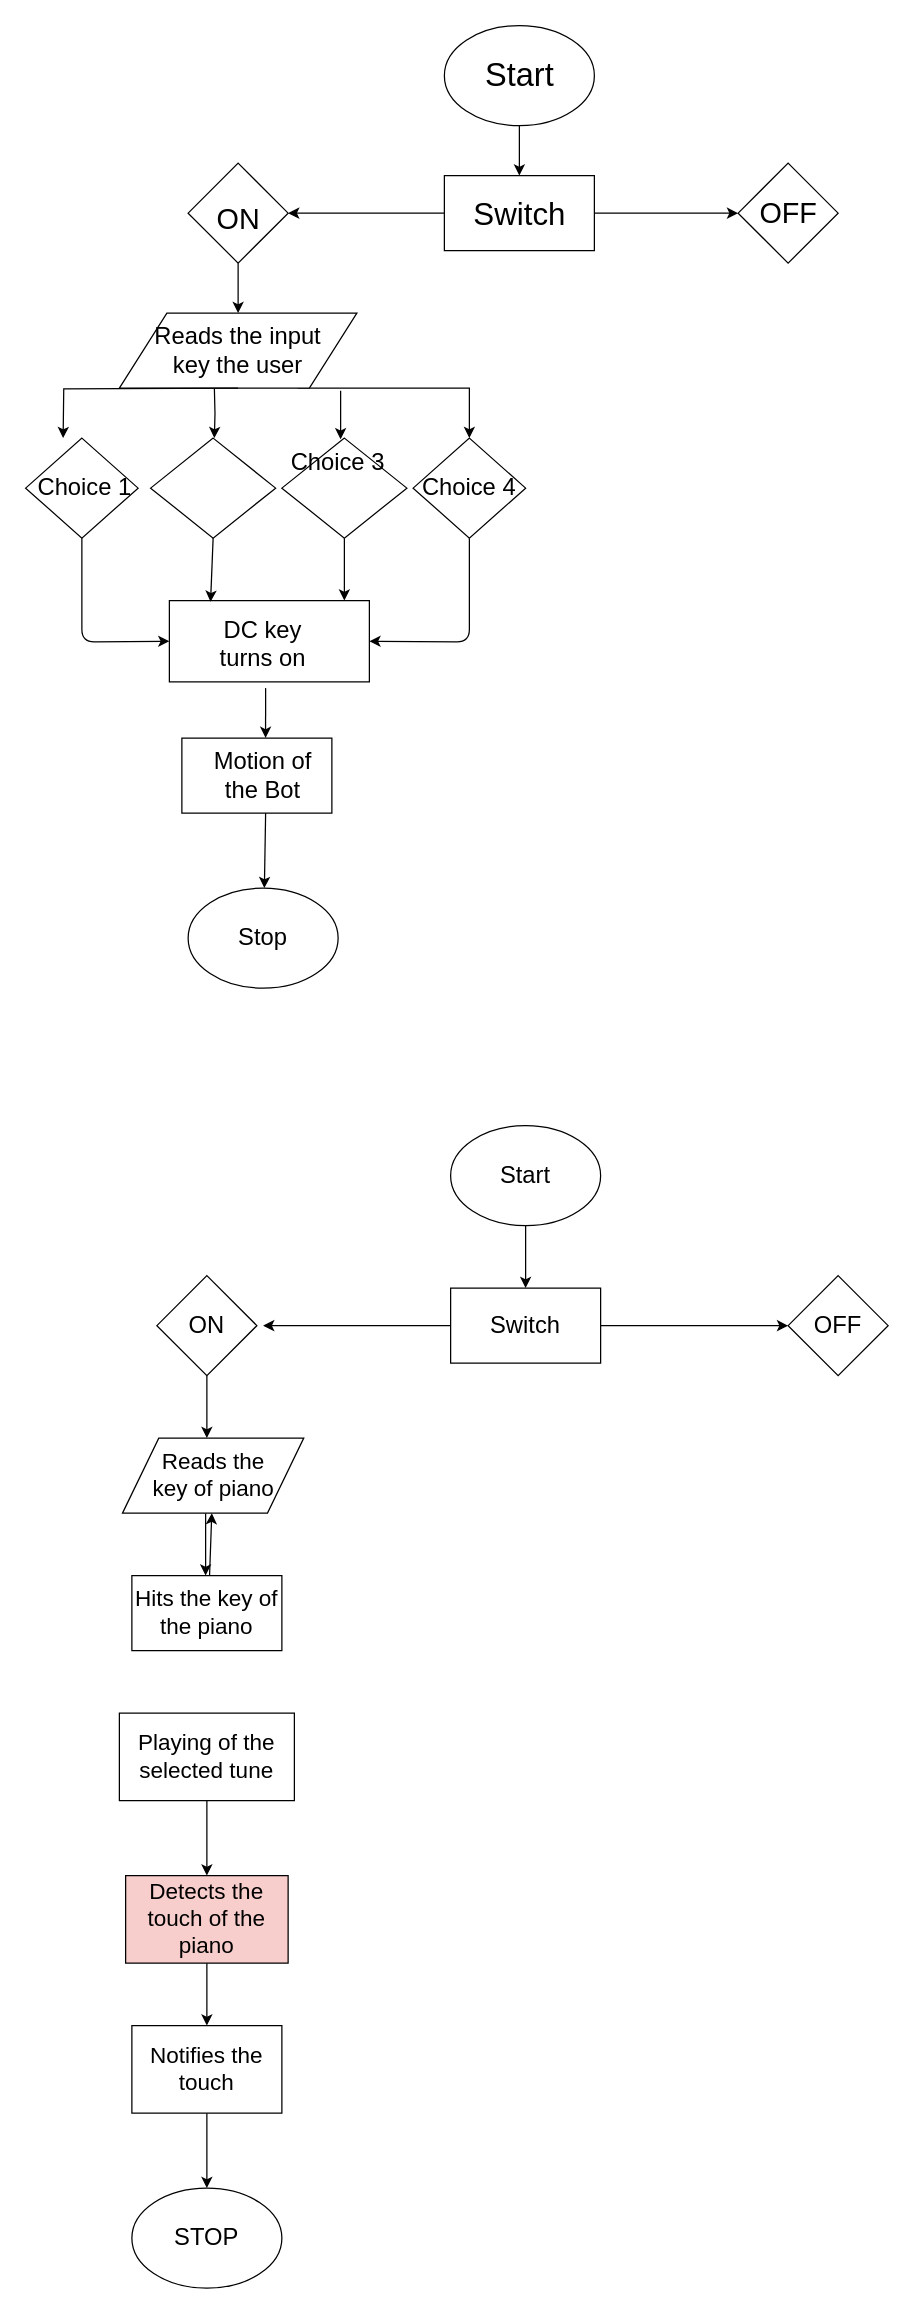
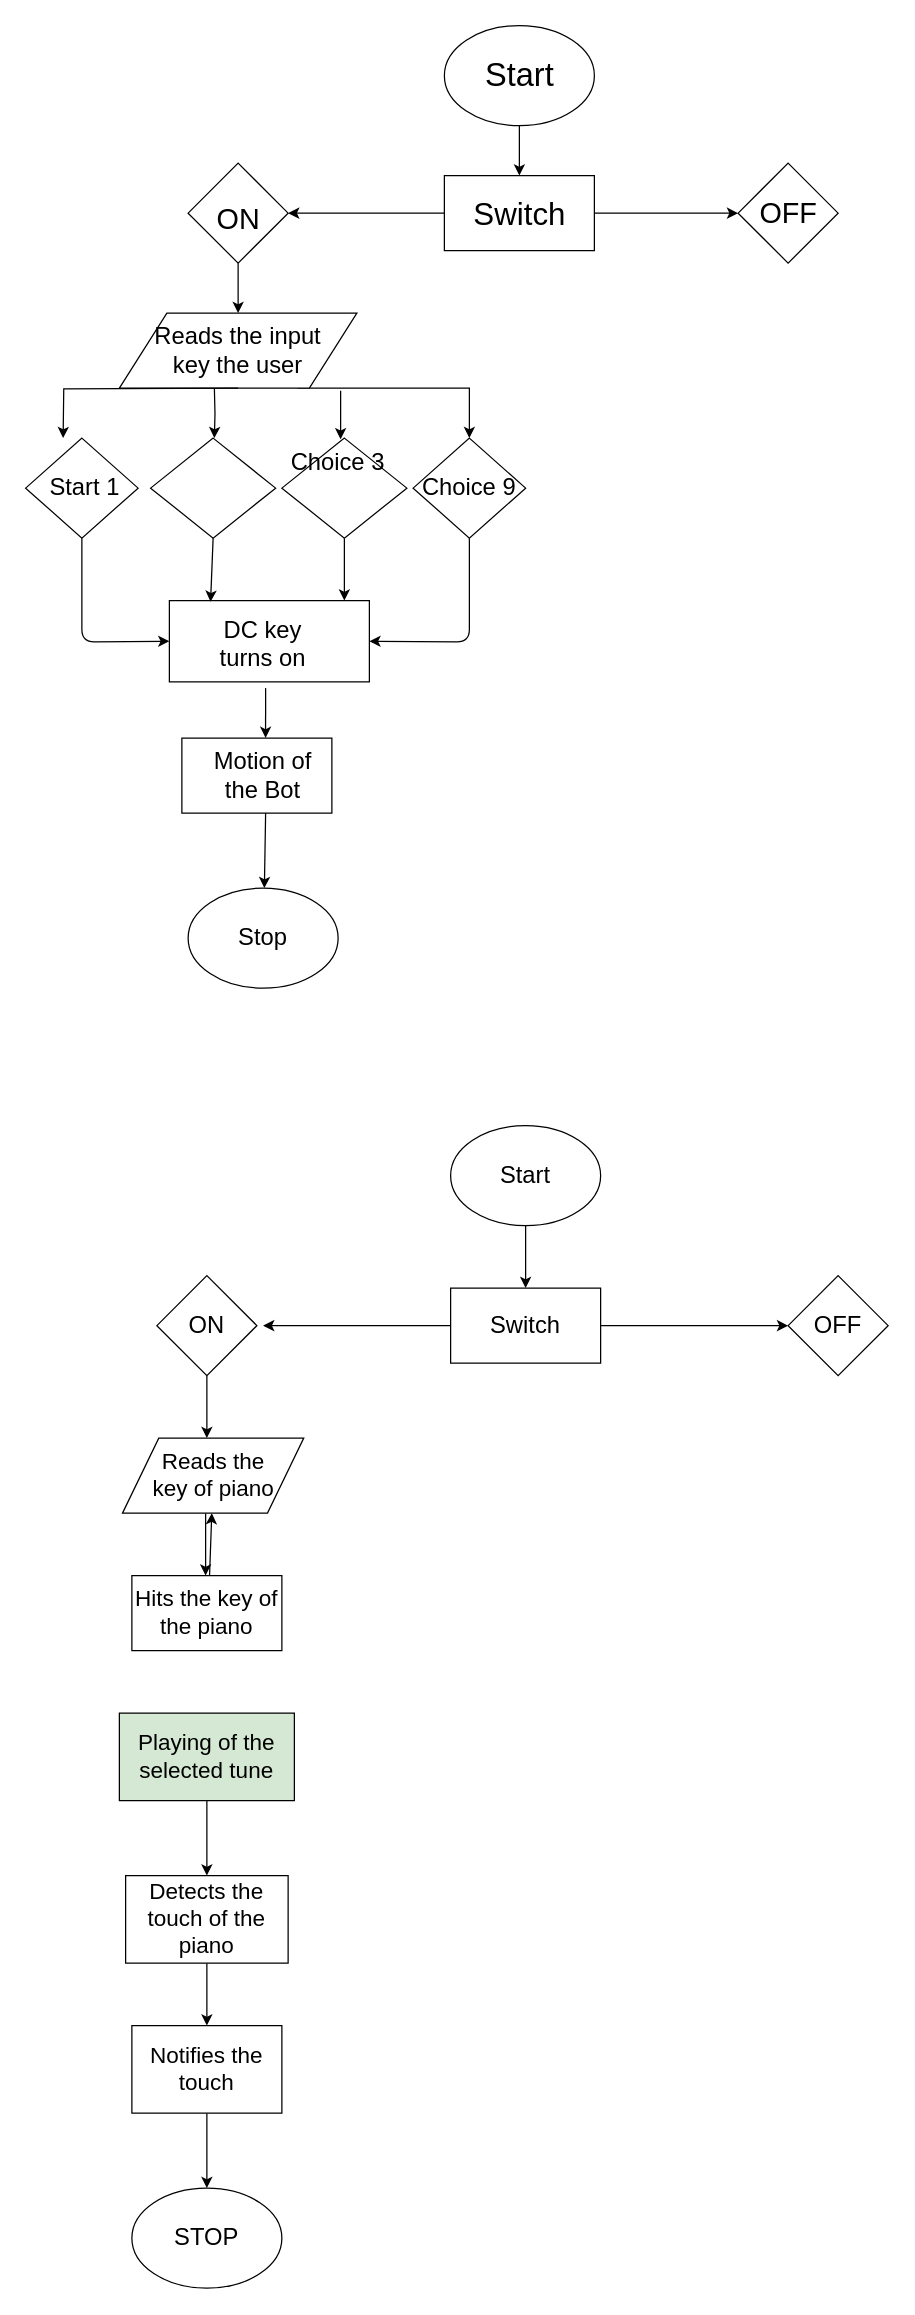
  <mxCell id="0" />
  <mxCell id="1" parent="0" />
  <mxCell id="2" value="" style="rhombus;whiteSpace=wrap;html=1;shadow=0;fontFamily=Helvetica;fontSize=19;align=center;" vertex="1" parent="1"><mxGeometry x="330" y="350" width="90" height="80" as="geometry" /></mxCell>
  <mxCell id="3" style="edgeStyle=orthogonalEdgeStyle;rounded=0;orthogonalLoop=1;jettySize=auto;html=1;exitX=0.5;exitY=1;exitDx=0;exitDy=0;fontFamily=Helvetica;fontSize=26;" parent="1" source="4" edge="1"><mxGeometry relative="1" as="geometry"><mxPoint x="415" y="140" as="targetPoint" /></mxGeometry></mxCell>
  <mxCell id="4" value="" style="ellipse;whiteSpace=wrap;html=1;fontStyle=1;fontFamily=Helvetica;align=center;" parent="1" vertex="1"><mxGeometry x="355" y="20" width="120" height="80" as="geometry" /></mxCell>
  <mxCell id="5" value="Start" style="text;html=1;resizable=0;autosize=1;align=center;verticalAlign=middle;points=[];fillColor=none;strokeColor=none;rounded=0;fontFamily=Helvetica;fontSize=26;" parent="1" vertex="1"><mxGeometry x="395" y="50" width="40" height="20" as="geometry" /></mxCell>
  <mxCell id="6" style="rounded=0;orthogonalLoop=1;jettySize=auto;html=1;exitX=0;exitY=0.5;exitDx=0;exitDy=0;fontFamily=Helvetica;fontSize=25;" parent="1" source="8" edge="1"><mxGeometry relative="1" as="geometry"><mxPoint x="230" y="170" as="targetPoint" /></mxGeometry></mxCell>
  <mxCell id="7" style="edgeStyle=none;rounded=0;orthogonalLoop=1;jettySize=auto;html=1;exitX=1;exitY=0.5;exitDx=0;exitDy=0;fontFamily=Helvetica;fontSize=25;" parent="1" source="8" edge="1"><mxGeometry relative="1" as="geometry"><mxPoint x="590" y="170" as="targetPoint" /></mxGeometry></mxCell>
  <mxCell id="8" value="" style="rounded=0;whiteSpace=wrap;html=1;fontFamily=Helvetica;fontSize=26;align=center;" parent="1" vertex="1"><mxGeometry x="355" y="140" width="120" height="60" as="geometry" /></mxCell>
  <mxCell id="9" value="Switch" style="text;html=1;resizable=0;autosize=1;align=center;verticalAlign=middle;points=[];fillColor=none;strokeColor=none;rounded=0;fontFamily=Helvetica;fontSize=25;" parent="1" vertex="1"><mxGeometry x="370" y="150" width="90" height="40" as="geometry" /></mxCell>
  <mxCell id="10" style="edgeStyle=none;rounded=0;orthogonalLoop=1;jettySize=auto;html=1;exitX=0.5;exitY=1;exitDx=0;exitDy=0;fontFamily=Helvetica;fontSize=23;" parent="1" source="11" edge="1"><mxGeometry relative="1" as="geometry"><mxPoint x="190" y="250" as="targetPoint" /></mxGeometry></mxCell>
  <mxCell id="11" value="" style="rhombus;whiteSpace=wrap;html=1;fontFamily=Helvetica;fontSize=25;align=center;" parent="1" vertex="1"><mxGeometry x="150" y="130" width="80" height="80" as="geometry" /></mxCell>
  <mxCell id="12" value="" style="rhombus;whiteSpace=wrap;html=1;fontFamily=Helvetica;fontSize=25;align=center;" parent="1" vertex="1"><mxGeometry x="590" y="130" width="80" height="80" as="geometry" /></mxCell>
  <mxCell id="13" value="OFF" style="text;html=1;resizable=0;autosize=1;align=center;verticalAlign=middle;points=[];fillColor=none;strokeColor=none;rounded=0;fontFamily=Helvetica;fontSize=23;" parent="1" vertex="1"><mxGeometry x="595" y="150" width="70" height="40" as="geometry" /></mxCell>
  <mxCell id="14" value="ON" style="text;html=1;resizable=0;autosize=1;align=center;verticalAlign=middle;points=[];fillColor=none;strokeColor=none;rounded=0;fontFamily=Helvetica;fontSize=23;" parent="1" vertex="1"><mxGeometry x="165" y="160" width="50" height="30" as="geometry" /></mxCell>
  <mxCell id="15" style="edgeStyle=orthogonalEdgeStyle;rounded=0;orthogonalLoop=1;jettySize=auto;html=1;entryX=0.75;entryY=0;entryDx=0;entryDy=0;fontFamily=Helvetica;fontSize=19;" edge="1" parent="1"><mxGeometry relative="1" as="geometry"><mxPoint x="171" y="310" as="sourcePoint" /><mxPoint x="171" y="350" as="targetPoint" /></mxGeometry></mxCell>
  <mxCell id="16" style="edgeStyle=orthogonalEdgeStyle;rounded=0;orthogonalLoop=1;jettySize=auto;html=1;exitX=0.75;exitY=1;exitDx=0;exitDy=0;entryX=0.5;entryY=0;entryDx=0;entryDy=0;fontFamily=Helvetica;fontSize=19;" edge="1" parent="1" source="17" target="2"><mxGeometry relative="1" as="geometry"><Array as="points"><mxPoint x="375" y="310" /></Array></mxGeometry></mxCell>
  <mxCell id="17" value="" style="shape=parallelogram;perimeter=parallelogramPerimeter;whiteSpace=wrap;html=1;shadow=0;fontFamily=Helvetica;fontSize=19;align=center;" vertex="1" parent="1"><mxGeometry x="95" y="250" width="190" height="60" as="geometry" /></mxCell>
  <mxCell id="18" style="edgeStyle=orthogonalEdgeStyle;rounded=0;orthogonalLoop=1;jettySize=auto;html=1;entryX=0.125;entryY=0;entryDx=0;entryDy=0;entryPerimeter=0;fontFamily=Helvetica;fontSize=19;" edge="1" parent="1"><mxGeometry relative="1" as="geometry"><mxPoint x="190" y="310" as="sourcePoint" /><mxPoint x="50" y="350" as="targetPoint" /></mxGeometry></mxCell>
  <mxCell id="19" value="Reads the input key the user" style="text;html=1;strokeColor=none;fillColor=none;align=center;verticalAlign=middle;whiteSpace=wrap;rounded=0;shadow=0;fontFamily=Helvetica;fontSize=19;" vertex="1" parent="1"><mxGeometry x="110" y="260" width="160" height="40" as="geometry" /></mxCell>
- <mxCell id="20" value="Choice 4" style="text;html=1;strokeColor=none;fillColor=none;align=center;verticalAlign=middle;whiteSpace=wrap;rounded=0;shadow=0;fontFamily=Helvetica;fontSize=19;" vertex="1" parent="1"><mxGeometry x="335" y="380" width="80" height="20" as="geometry" /></mxCell>
+ <mxCell id="20" value="Choice 9" style="text;html=1;strokeColor=none;fillColor=none;align=center;verticalAlign=middle;whiteSpace=wrap;rounded=0;shadow=0;fontFamily=Helvetica;fontSize=19;" vertex="1" parent="1"><mxGeometry x="335" y="380" width="80" height="20" as="geometry" /></mxCell>
  <mxCell id="21" value="" style="rounded=0;whiteSpace=wrap;html=1;shadow=0;fontFamily=Helvetica;fontSize=19;align=center;" vertex="1" parent="1"><mxGeometry x="135" y="480" width="160" height="65" as="geometry" /></mxCell>
  <mxCell id="22" style="edgeStyle=none;rounded=0;orthogonalLoop=1;jettySize=auto;html=1;entryX=0.558;entryY=-0.003;entryDx=0;entryDy=0;entryPerimeter=0;fontFamily=Helvetica;fontSize=19;" edge="1" parent="1" target="25"><mxGeometry relative="1" as="geometry"><mxPoint x="212" y="550" as="sourcePoint" /></mxGeometry></mxCell>
  <mxCell id="23" value="DC key turns on" style="text;html=1;strokeColor=none;fillColor=none;align=center;verticalAlign=middle;whiteSpace=wrap;rounded=0;shadow=0;fontFamily=Helvetica;fontSize=19;" vertex="1" parent="1"><mxGeometry x="165" y="490" width="90" height="50" as="geometry" /></mxCell>
  <mxCell id="24" style="edgeStyle=orthogonalEdgeStyle;rounded=0;orthogonalLoop=1;jettySize=auto;html=1;entryX=0.11;entryY=0.028;entryDx=0;entryDy=0;fontFamily=Helvetica;fontSize=19;entryPerimeter=0;" edge="1" parent="1"><mxGeometry relative="1" as="geometry"><mxPoint x="272" y="312" as="sourcePoint" /><mxPoint x="272" y="351" as="targetPoint" /><Array as="points"><mxPoint x="272" y="312" /><mxPoint x="272" y="312" /></Array></mxGeometry></mxCell>
  <mxCell id="25" value="" style="rounded=0;whiteSpace=wrap;html=1;shadow=0;fontFamily=Helvetica;fontSize=19;align=center;" vertex="1" parent="1"><mxGeometry x="145" y="590" width="120" height="60" as="geometry" /></mxCell>
  <mxCell id="26" value="Motion of the Bot" style="text;html=1;strokeColor=none;fillColor=none;align=center;verticalAlign=middle;whiteSpace=wrap;rounded=0;shadow=0;fontFamily=Helvetica;fontSize=19;" vertex="1" parent="1"><mxGeometry x="165" y="610" width="90" height="20" as="geometry" /></mxCell>
  <mxCell id="27" value="" style="rhombus;whiteSpace=wrap;html=1;shadow=0;fontFamily=Helvetica;fontSize=19;align=center;" vertex="1" parent="1"><mxGeometry x="20" y="350" width="90" height="80" as="geometry" /></mxCell>
- <mxCell id="28" value="Choice 1" style="text;html=1;strokeColor=none;fillColor=none;align=center;verticalAlign=middle;whiteSpace=wrap;rounded=0;shadow=0;fontFamily=Helvetica;fontSize=19;" vertex="1" parent="1"><mxGeometry x="25" y="380" width="85" height="20" as="geometry" /></mxCell>
+ <mxCell id="28" value="Start 1" style="text;html=1;strokeColor=none;fillColor=none;align=center;verticalAlign=middle;whiteSpace=wrap;rounded=0;shadow=0;fontFamily=Helvetica;fontSize=19;" vertex="1" parent="1"><mxGeometry x="25" y="380" width="85" height="20" as="geometry" /></mxCell>
  <mxCell id="29" style="edgeStyle=none;rounded=0;orthogonalLoop=1;jettySize=auto;html=1;exitX=0.5;exitY=1;exitDx=0;exitDy=0;entryX=0.206;entryY=0.015;entryDx=0;entryDy=0;entryPerimeter=0;fontFamily=Helvetica;fontSize=19;" edge="1" parent="1" source="30" target="21"><mxGeometry relative="1" as="geometry" /></mxCell>
  <mxCell id="30" value="" style="rhombus;whiteSpace=wrap;html=1;shadow=0;fontFamily=Helvetica;fontSize=19;align=center;" vertex="1" parent="1"><mxGeometry x="120" y="350" width="100" height="80" as="geometry" /></mxCell>
  <mxCell id="31" style="edgeStyle=none;rounded=0;orthogonalLoop=1;jettySize=auto;html=1;exitX=0.5;exitY=1;exitDx=0;exitDy=0;fontFamily=Helvetica;fontSize=19;" edge="1" parent="1" source="32"><mxGeometry relative="1" as="geometry"><mxPoint x="275" y="480" as="targetPoint" /></mxGeometry></mxCell>
  <mxCell id="32" value="" style="rhombus;whiteSpace=wrap;html=1;shadow=0;fontFamily=Helvetica;fontSize=19;align=center;" vertex="1" parent="1"><mxGeometry x="225" y="350" width="100" height="80" as="geometry" /></mxCell>
  <mxCell id="33" value="Choice 3" style="text;html=1;strokeColor=none;fillColor=none;align=center;verticalAlign=middle;whiteSpace=wrap;rounded=0;shadow=0;fontFamily=Helvetica;fontSize=19;" vertex="1" parent="1"><mxGeometry x="230" y="360" width="80" height="20" as="geometry" /></mxCell>
  <mxCell id="34" value="" style="endArrow=classic;html=1;fontFamily=Helvetica;fontSize=19;exitX=0.5;exitY=1;exitDx=0;exitDy=0;entryX=0;entryY=0.5;entryDx=0;entryDy=0;" edge="1" parent="1" source="27" target="21"><mxGeometry width="50" height="50" relative="1" as="geometry"><mxPoint x="20" y="720" as="sourcePoint" /><mxPoint x="70" y="670" as="targetPoint" /><Array as="points"><mxPoint x="65" y="513" /></Array></mxGeometry></mxCell>
  <mxCell id="35" value="" style="endArrow=classic;html=1;fontFamily=Helvetica;fontSize=19;exitX=0.5;exitY=1;exitDx=0;exitDy=0;entryX=1;entryY=0.5;entryDx=0;entryDy=0;" edge="1" parent="1" source="2" target="21"><mxGeometry width="50" height="50" relative="1" as="geometry"><mxPoint x="20" y="720" as="sourcePoint" /><mxPoint x="70" y="670" as="targetPoint" /><Array as="points"><mxPoint x="375" y="513" /></Array></mxGeometry></mxCell>
  <mxCell id="36" value="" style="ellipse;whiteSpace=wrap;html=1;shadow=0;fontFamily=Helvetica;fontSize=19;align=center;" vertex="1" parent="1"><mxGeometry x="150" y="710" width="120" height="80" as="geometry" /></mxCell>
  <mxCell id="37" value="" style="endArrow=classic;html=1;fontFamily=Helvetica;fontSize=19;exitX=0.5;exitY=1;exitDx=0;exitDy=0;entryX=0.45;entryY=-0.003;entryDx=0;entryDy=0;entryPerimeter=0;" edge="1" parent="1"><mxGeometry width="50" height="50" relative="1" as="geometry"><mxPoint x="212" y="650" as="sourcePoint" /><mxPoint x="211" y="710" as="targetPoint" /></mxGeometry></mxCell>
  <mxCell id="38" value="Stop" style="text;html=1;strokeColor=none;fillColor=none;align=center;verticalAlign=middle;whiteSpace=wrap;rounded=0;shadow=0;fontFamily=Helvetica;fontSize=19;" vertex="1" parent="1"><mxGeometry x="190" y="740" width="40" height="20" as="geometry" /></mxCell>
  <mxCell id="39" style="edgeStyle=none;rounded=0;orthogonalLoop=1;jettySize=auto;html=1;entryX=0.5;entryY=0;entryDx=0;entryDy=0;fontFamily=Helvetica;fontSize=19;" edge="1" parent="1" source="40" target="43"><mxGeometry relative="1" as="geometry" /></mxCell>
  <mxCell id="40" value="Start" style="ellipse;whiteSpace=wrap;html=1;shadow=0;fontFamily=Helvetica;fontSize=19;align=center;" vertex="1" parent="1"><mxGeometry x="360" y="900" width="120" height="80" as="geometry" /></mxCell>
  <mxCell id="41" style="edgeStyle=none;rounded=0;orthogonalLoop=1;jettySize=auto;html=1;fontFamily=Helvetica;fontSize=19;" edge="1" parent="1" source="43"><mxGeometry relative="1" as="geometry"><mxPoint x="210" y="1060" as="targetPoint" /></mxGeometry></mxCell>
  <mxCell id="42" style="edgeStyle=none;rounded=0;orthogonalLoop=1;jettySize=auto;html=1;fontFamily=Helvetica;fontSize=19;" edge="1" parent="1" source="43"><mxGeometry relative="1" as="geometry"><mxPoint x="630" y="1060" as="targetPoint" /></mxGeometry></mxCell>
  <mxCell id="43" value="Switch" style="rounded=0;whiteSpace=wrap;html=1;shadow=0;fontFamily=Helvetica;fontSize=19;align=center;" vertex="1" parent="1"><mxGeometry x="360" y="1030" width="120" height="60" as="geometry" /></mxCell>
  <mxCell id="44" style="edgeStyle=none;rounded=0;orthogonalLoop=1;jettySize=auto;html=1;exitX=0.5;exitY=1;exitDx=0;exitDy=0;fontFamily=Helvetica;fontSize=19;" edge="1" parent="1" source="45"><mxGeometry relative="1" as="geometry"><mxPoint x="165" y="1150" as="targetPoint" /></mxGeometry></mxCell>
  <mxCell id="45" value="ON" style="rhombus;whiteSpace=wrap;html=1;shadow=0;fontFamily=Helvetica;fontSize=19;align=center;" vertex="1" parent="1"><mxGeometry x="125" y="1020" width="80" height="80" as="geometry" /></mxCell>
  <mxCell id="46" value="OFF" style="rhombus;whiteSpace=wrap;html=1;shadow=0;fontFamily=Helvetica;fontSize=19;align=center;" vertex="1" parent="1"><mxGeometry x="630" y="1020" width="80" height="80" as="geometry" /></mxCell>
  <mxCell id="47" style="edgeStyle=none;rounded=0;orthogonalLoop=1;jettySize=auto;html=1;exitX=0.5;exitY=1;exitDx=0;exitDy=0;fontFamily=Helvetica;fontSize=18;" edge="1" parent="1"><mxGeometry relative="1" as="geometry"><mxPoint x="164" y="1260" as="targetPoint" /><mxPoint x="164" y="1210" as="sourcePoint" /></mxGeometry></mxCell>
  <mxCell id="48" value="Reads the &lt;br&gt;key of piano" style="shape=parallelogram;perimeter=parallelogramPerimeter;whiteSpace=wrap;html=1;shadow=0;fontFamily=Helvetica;fontSize=18;align=center;" vertex="1" parent="1"><mxGeometry x="97.5" y="1150" width="145" height="60" as="geometry" /></mxCell>
  <mxCell id="49" style="edgeStyle=none;rounded=0;orthogonalLoop=1;jettySize=auto;html=1;exitX=0.5;exitY=1;exitDx=0;exitDy=0;fontFamily=Helvetica;fontSize=18;" edge="1" parent="1" source="50" target="48"><mxGeometry relative="1" as="geometry" /></mxCell>
  <mxCell id="50" value="Hits the key of the piano" style="rounded=0;whiteSpace=wrap;html=1;shadow=0;fontFamily=Helvetica;fontSize=18;align=center;" vertex="1" parent="1"><mxGeometry x="105" y="1260" width="120" height="60" as="geometry" /></mxCell>
  <mxCell id="51" style="edgeStyle=none;rounded=0;orthogonalLoop=1;jettySize=auto;html=1;entryX=0.5;entryY=0;entryDx=0;entryDy=0;fontFamily=Helvetica;fontSize=18;" edge="1" parent="1" source="52" target="54"><mxGeometry relative="1" as="geometry" /></mxCell>
- <mxCell id="52" value="&lt;span style=&quot;font-size: 18px&quot;&gt;Playing of the selected tune&lt;/span&gt;" style="rounded=0;whiteSpace=wrap;html=1;" vertex="1" parent="1"><mxGeometry x="95" y="1370" width="140" height="70" as="geometry" /></mxCell>
+ <mxCell id="52" value="&lt;span style=&quot;font-size: 18px&quot;&gt;Playing of the selected tune&lt;/span&gt;" style="rounded=0;whiteSpace=wrap;html=1;fillColor=#d5e8d4;" vertex="1" parent="1"><mxGeometry x="95" y="1370" width="140" height="70" as="geometry" /></mxCell>
  <mxCell id="53" style="edgeStyle=none;rounded=0;orthogonalLoop=1;jettySize=auto;html=1;exitX=0.5;exitY=1;exitDx=0;exitDy=0;fontFamily=Helvetica;fontSize=18;" edge="1" parent="1" source="54"><mxGeometry relative="1" as="geometry"><mxPoint x="165" y="1620" as="targetPoint" /></mxGeometry></mxCell>
- <mxCell id="54" value="&lt;font&gt;D&lt;/font&gt;&lt;span&gt;etects the touch of the piano&lt;/span&gt;" style="rounded=0;whiteSpace=wrap;html=1;shadow=0;fontFamily=Helvetica;fontSize=18;align=center;fillColor=#f8cecc;" vertex="1" parent="1"><mxGeometry x="100" y="1500" width="130" height="70" as="geometry" /></mxCell>
+ <mxCell id="54" value="&lt;font&gt;D&lt;/font&gt;&lt;span&gt;etects the touch of the piano&lt;/span&gt;" style="rounded=0;whiteSpace=wrap;html=1;shadow=0;fontFamily=Helvetica;fontSize=18;align=center;" vertex="1" parent="1"><mxGeometry x="100" y="1500" width="130" height="70" as="geometry" /></mxCell>
  <mxCell id="55" style="edgeStyle=none;rounded=0;orthogonalLoop=1;jettySize=auto;html=1;fontFamily=Helvetica;fontSize=18;" edge="1" parent="1" source="56" target="57"><mxGeometry relative="1" as="geometry"><mxPoint x="165" y="1750" as="targetPoint" /></mxGeometry></mxCell>
  <mxCell id="56" value="Notifies the touch" style="rounded=0;whiteSpace=wrap;html=1;shadow=0;fontFamily=Helvetica;fontSize=18;align=center;" vertex="1" parent="1"><mxGeometry x="105" y="1620" width="120" height="70" as="geometry" /></mxCell>
  <mxCell id="57" value="&lt;font style=&quot;font-size: 19px&quot;&gt;STOP&lt;/font&gt;" style="ellipse;whiteSpace=wrap;html=1;" vertex="1" parent="1"><mxGeometry x="105" y="1750" width="120" height="80" as="geometry" /></mxCell>
